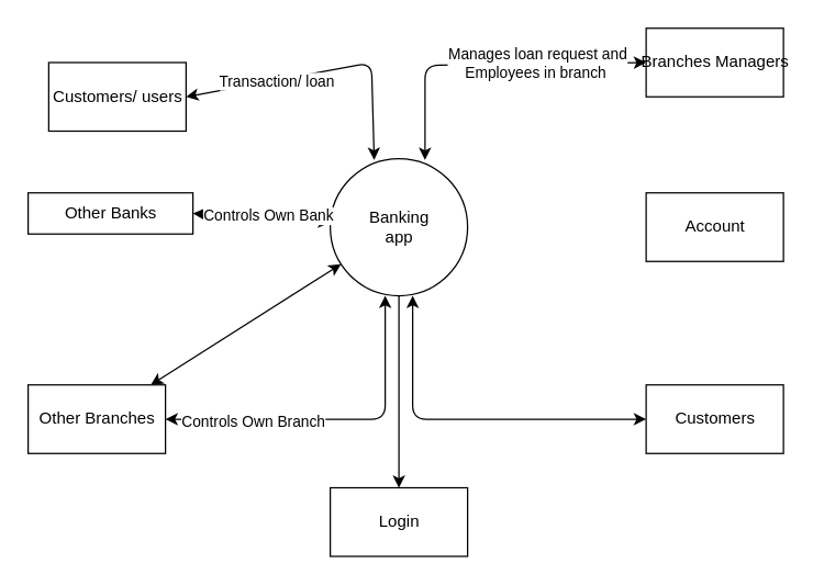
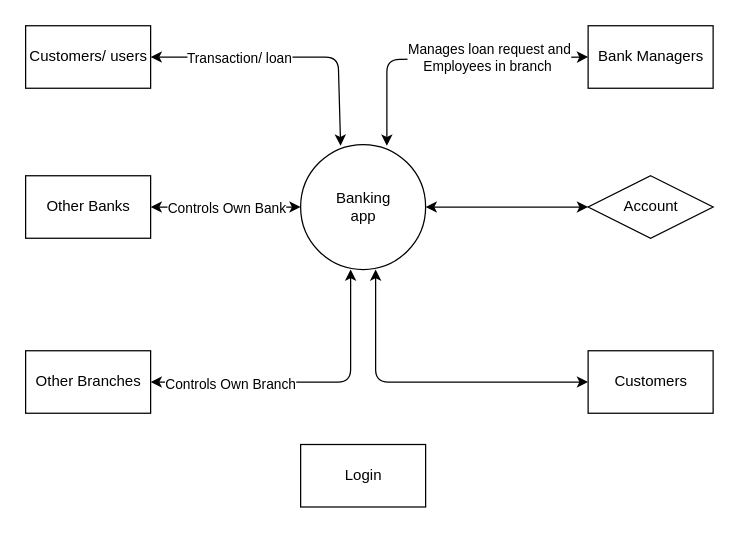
  <mxCell id="0" />
  <mxCell id="1" parent="0" />
  <mxCell id="2" style="edgeStyle=none;html=1;exitX=0.69;exitY=0.01;exitDx=0;exitDy=0;entryX=0;entryY=0.5;entryDx=0;entryDy=0;exitPerimeter=0;startArrow=classic;startFill=1;" parent="1" source="11" target="18" edge="1"><mxGeometry relative="1" as="geometry"><mxPoint x="471" y="47" as="targetPoint" /><Array as="points"><mxPoint x="309" y="47" /></Array></mxGeometry></mxCell>
  <mxCell id="3" value="Manages loan request and&lt;br&gt;Employees in branch&amp;nbsp;" style="edgeLabel;html=1;align=center;verticalAlign=middle;resizable=0;points=[];" vertex="1" connectable="0" parent="2"><mxGeometry x="-0.044" y="-1" relative="1" as="geometry"><mxPoint x="40" y="-2" as="offset" /></mxGeometry></mxCell>
- <mxCell id="4" style="edgeStyle=none;html=1;startArrow=classic;startFill=1;" parent="1" source="11" target="16" edge="1"><mxGeometry relative="1" as="geometry"><mxPoint x="470" y="165" as="targetPoint" /></mxGeometry></mxCell>
+ <mxCell id="4" style="edgeStyle=none;html=1;entryX=0;entryY=0.5;entryDx=0;entryDy=0;startArrow=classic;startFill=1;" parent="1" source="11" target="17" edge="1"><mxGeometry relative="1" as="geometry"><mxPoint x="470" y="165" as="targetPoint" /></mxGeometry></mxCell>
  <mxCell id="5" style="edgeStyle=none;html=1;entryX=0;entryY=0.5;entryDx=0;entryDy=0;exitX=0.6;exitY=1;exitDx=0;exitDy=0;exitPerimeter=0;startArrow=classic;startFill=1;" parent="1" source="11" target="20" edge="1"><mxGeometry relative="1" as="geometry"><mxPoint x="300" y="225" as="sourcePoint" /><mxPoint x="470" y="305" as="targetPoint" /><Array as="points"><mxPoint x="300" y="305" /></Array></mxGeometry></mxCell>
  <mxCell id="6" style="edgeStyle=none;html=1;exitX=0.4;exitY=1;exitDx=0;exitDy=0;exitPerimeter=0;startArrow=classic;startFill=1;" parent="1" source="11" edge="1"><mxGeometry relative="1" as="geometry"><mxPoint x="120" y="305" as="targetPoint" /><Array as="points"><mxPoint x="280" y="305" /></Array></mxGeometry></mxCell>
  <mxCell id="7" value="Controls Own Branch" style="edgeLabel;html=1;align=center;verticalAlign=middle;resizable=0;points=[];" vertex="1" connectable="0" parent="6"><mxGeometry x="0.496" y="1" relative="1" as="geometry"><mxPoint as="offset" /></mxGeometry></mxCell>
- <mxCell id="8" style="edgeStyle=none;html=1;exitX=0.5;exitY=1;exitDx=0;exitDy=0;entryX=0.5;entryY=0;entryDx=0;entryDy=0;" parent="1" source="11" target="19" edge="1"><mxGeometry relative="1" as="geometry"><mxPoint x="290" y="355" as="targetPoint" /></mxGeometry></mxCell>
  <mxCell id="9" style="edgeStyle=none;html=1;exitX=0.32;exitY=0.01;exitDx=0;exitDy=0;exitPerimeter=0;entryX=1;entryY=0.5;entryDx=0;entryDy=0;endArrow=classic;endFill=1;startArrow=classic;startFill=1;" parent="1" source="11" target="14" edge="1"><mxGeometry relative="1" as="geometry"><mxPoint x="120" y="45" as="targetPoint" /><Array as="points"><mxPoint x="270" y="45" /></Array></mxGeometry></mxCell>
  <mxCell id="10" value="Transaction/ loan" style="edgeLabel;html=1;align=center;verticalAlign=middle;resizable=0;points=[];" vertex="1" connectable="0" parent="9"><mxGeometry x="0.412" y="2" relative="1" as="geometry"><mxPoint x="5" y="-2" as="offset" /></mxGeometry></mxCell>
  <mxCell id="11" value="Banking&lt;br&gt;app" style="shape=ellipse;html=1;dashed=0;whitespace=wrap;perimeter=ellipsePerimeter;" parent="1" vertex="1"><mxGeometry x="240" y="115" width="100" height="100" as="geometry" /></mxCell>
  <mxCell id="12" style="edgeStyle=none;html=1;exitX=1;exitY=0.5;exitDx=0;exitDy=0;startArrow=classic;startFill=1;" parent="1" source="15" target="11" edge="1"><mxGeometry relative="1" as="geometry"><mxPoint x="120" y="165" as="sourcePoint" /></mxGeometry></mxCell>
  <mxCell id="13" value="Controls Own Bank" style="edgeLabel;html=1;align=center;verticalAlign=middle;resizable=0;points=[];" vertex="1" connectable="0" parent="12"><mxGeometry x="-0.45" relative="1" as="geometry"><mxPoint x="27" as="offset" /></mxGeometry></mxCell>
- <mxCell id="14" value="Customers/ users" style="html=1;dashed=0;whitespace=wrap;strokeColor=default;fontFamily=Helvetica;fontSize=12;fontColor=default;fillColor=default;" parent="1" vertex="1"><mxGeometry x="35" y="45" width="100" height="50" as="geometry" /></mxCell>
- <mxCell id="15" value="Other Banks" style="html=1;dashed=0;whitespace=wrap;strokeColor=default;fontFamily=Helvetica;fontSize=12;fontColor=default;fillColor=default;" parent="1" vertex="1"><mxGeometry x="20" y="140" width="120" height="30" as="geometry" /></mxCell>
+ <mxCell id="14" value="Customers/ users" style="html=1;dashed=0;whitespace=wrap;strokeColor=default;fontFamily=Helvetica;fontSize=12;fontColor=default;fillColor=default;" parent="1" vertex="1"><mxGeometry x="20" y="20" width="100" height="50" as="geometry" /></mxCell>
+ <mxCell id="15" value="Other Banks" style="html=1;dashed=0;whitespace=wrap;strokeColor=default;fontFamily=Helvetica;fontSize=12;fontColor=default;fillColor=default;" parent="1" vertex="1"><mxGeometry x="20" y="140" width="100" height="50" as="geometry" /></mxCell>
  <mxCell id="16" value="Other Branches" style="html=1;dashed=0;whitespace=wrap;strokeColor=default;fontFamily=Helvetica;fontSize=12;fontColor=default;fillColor=default;" parent="1" vertex="1"><mxGeometry x="20" y="280" width="100" height="50" as="geometry" /></mxCell>
- <mxCell id="17" value="Account" style="html=1;dashed=0;whitespace=wrap;strokeColor=default;fontFamily=Helvetica;fontSize=12;fontColor=default;fillColor=default;" parent="1" vertex="1"><mxGeometry x="470" y="140" width="100" height="50" as="geometry" /></mxCell>
- <mxCell id="18" value="Branches Managers" style="html=1;dashed=0;whitespace=wrap;strokeColor=default;fontFamily=Helvetica;fontSize=12;fontColor=default;fillColor=default;" parent="1" vertex="1"><mxGeometry x="470" y="20" width="100" height="50" as="geometry" /></mxCell>
+ <mxCell id="17" value="Account" style="rhombus;html=1;dashed=0;whitespace=wrap;strokeColor=default;fontFamily=Helvetica;fontSize=12;fontColor=default;fillColor=default;" parent="1" vertex="1"><mxGeometry x="470" y="140" width="100" height="50" as="geometry" /></mxCell>
+ <mxCell id="18" value="Bank Managers" style="html=1;dashed=0;whitespace=wrap;strokeColor=default;fontFamily=Helvetica;fontSize=12;fontColor=default;fillColor=default;" parent="1" vertex="1"><mxGeometry x="470" y="20" width="100" height="50" as="geometry" /></mxCell>
  <mxCell id="19" value="Login" style="html=1;dashed=0;whitespace=wrap;strokeColor=default;fontFamily=Helvetica;fontSize=12;fontColor=default;fillColor=default;" parent="1" vertex="1"><mxGeometry x="240" y="355" width="100" height="50" as="geometry" /></mxCell>
  <mxCell id="20" value="Customers" style="html=1;dashed=0;whitespace=wrap;strokeColor=default;fontFamily=Helvetica;fontSize=12;fontColor=default;fillColor=default;" parent="1" vertex="1"><mxGeometry x="470" y="280" width="100" height="50" as="geometry" /></mxCell>
